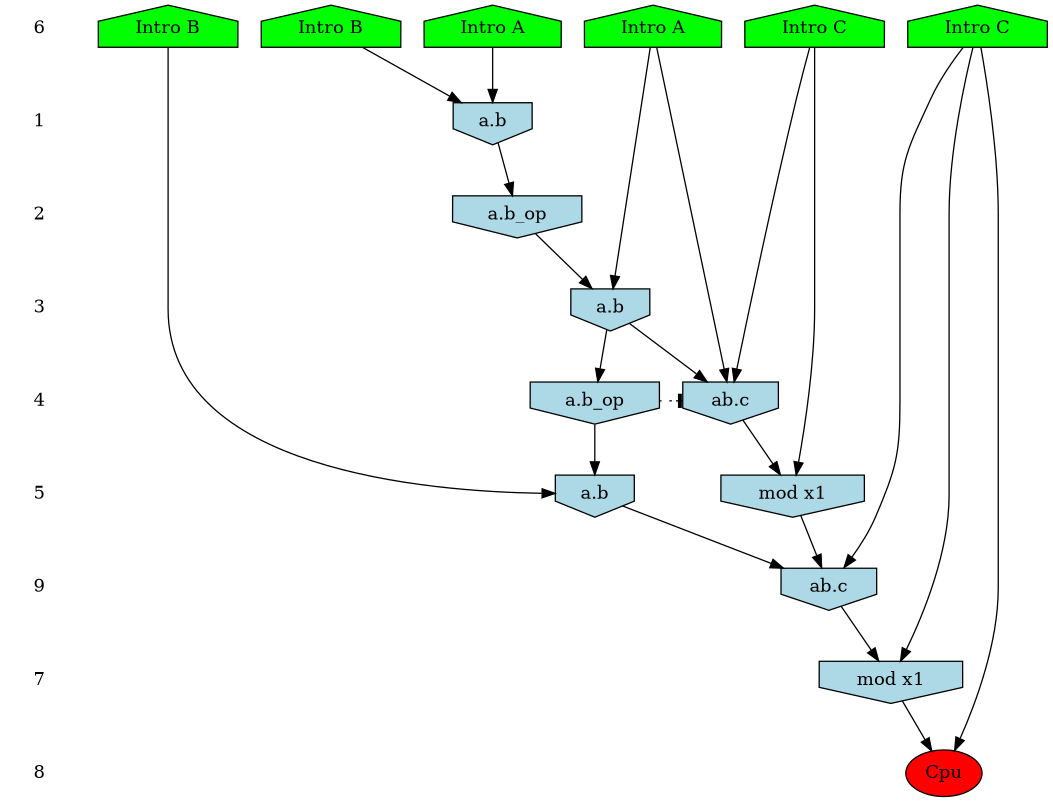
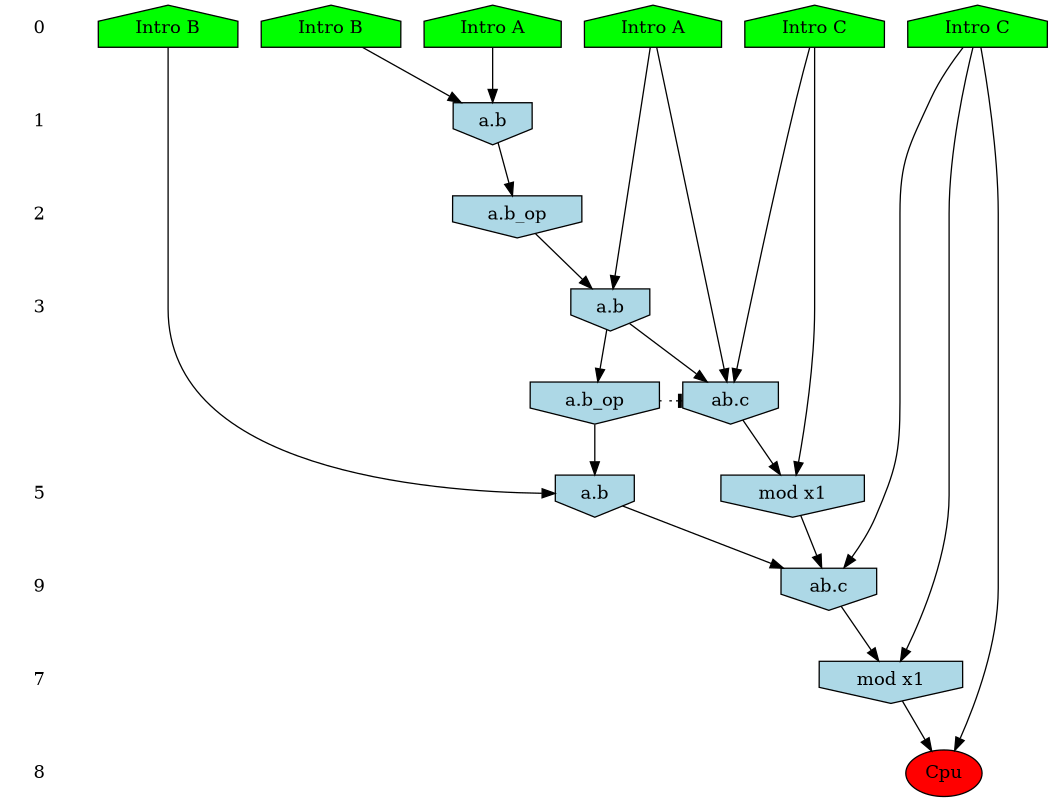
  digraph {
    ranksep=.5
    node [shape=plaintext style=filled]
-   0 [label=6 style=""]
+   0 [style=""]
    n2 [fillcolor=green label="Intro A" shape=house]
    n3 [fillcolor=green label="Intro A" shape=house]
    n4 [fillcolor=green label="Intro B" shape=house]
    n5 [fillcolor=green label="Intro B" shape=house]
    n6 [fillcolor=green label="Intro C" shape=house]
    n7 [fillcolor=green label="Intro C" shape=house]
    1 [style=""]
    n9 [fillcolor=lightblue label="a.b" shape=invhouse]
    2 [style=""]
    n11 [fillcolor=lightblue label="a.b_op" shape=invhouse]
    3 [style=""]
    n13 [fillcolor=lightblue label="a.b" shape=invhouse]
-   4 [style=""]
    n15 [fillcolor=lightblue label="ab.c" shape=invhouse]
    n16 [fillcolor=lightblue label="a.b_op" shape=invhouse]
    5 [style=""]
    n18 [fillcolor=lightblue label="mod x1" shape=invhouse]
    n19 [fillcolor=lightblue label="a.b" shape=invhouse]
    n20 [label=9 style=""]
    n21 [fillcolor=lightblue label="ab.c" shape=invhouse]
    7 [style=""]
    n23 [fillcolor=lightblue label="mod x1" shape=invhouse]
    8 [style=""]
    n25 [fillcolor=red label=Cpu shape=""]
    subgraph sub_1 {
      rank=same
      0
      n2
      n3
      n4
      n5
      n6
      n7
    }
    subgraph sub_2 {
      rank=same
      1
      n9
    }
    subgraph sub_3 {
      rank=same
      2
      n11
    }
    subgraph sub_4 {
      rank=same
      3
      n13
    }
    subgraph sub_5 {
      rank=same
-     4
      n15
      n16
    }
    subgraph sub_6 {
      rank=same
      5
      n18
      n19
    }
    subgraph sub_7 {
      rank=same
      n20
      n21
    }
    subgraph sub_8 {
      rank=same
      7
      n23
    }
    subgraph sub_9 {
      rank=same
      8
      n25
    }
    0 -> 1 [style=invis]
    n2 -> n13
    n2 -> n15
    n3 -> n9
    n4 -> n19
    n5 -> n9
    n6 -> n21
    n6 -> n23
    n6 -> n25
    n7 -> n15
    n7 -> n18
    1 -> 2 [style=invis]
    n9 -> n11
    2 -> 3 [style=invis]
    n11 -> n13
-   3 -> 4 [style=invis]
    n13 -> n15
    n13 -> n16
-   4 -> 5 [style=invis]
    n15 -> n18
    n16 -> n15 [arrowhead=tee style=dotted]
    n16 -> n19
    5 -> n20 [style=invis]
    n18 -> n21
    n19 -> n21
    n20 -> 7 [style=invis]
    n21 -> n23
    7 -> 8 [style=invis]
    n23 -> n25
  }
